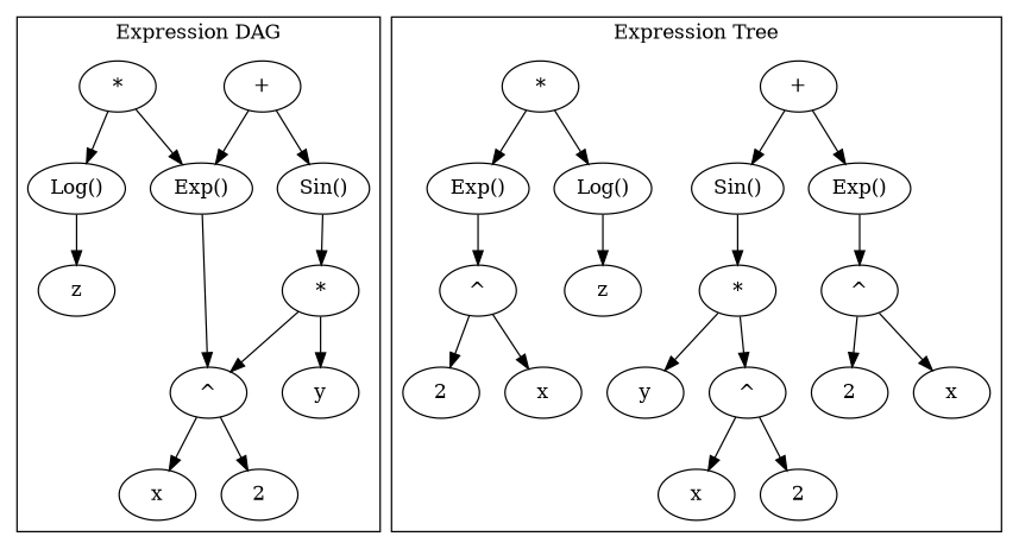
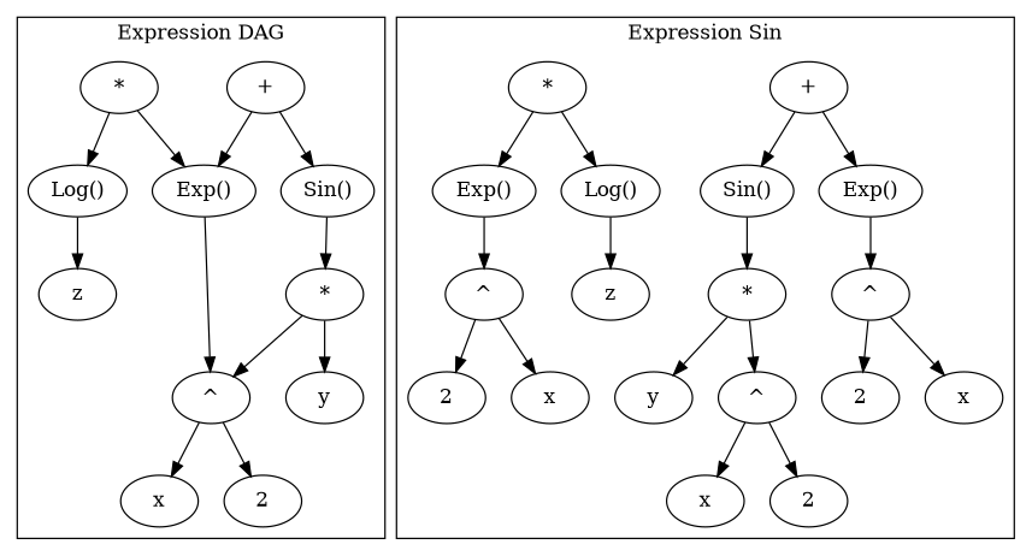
  digraph {
    edge [constraint=true minlen=1.5]
    n1 [label=x]
    n2 [label=y]
    n3 [label=2]
    n4 [label="^"]
    n5 [label="*"]
    n6 [label="Sin()"]
    n7 [label="Exp()"]
    n8 [label="+"]
    n9 [label=z]
    n10 [label="*"]
    n11 [label="Log()"]
    n12 [label=x]
    n13 [label=y]
    n14 [label=2]
    n15 [label="^"]
    n16 [label="*"]
    n17 [label="Sin()"]
    n18 [label=2]
    n19 [label=x]
    n20 [label="^"]
    n21 [label="Exp()"]
    n22 [label="+"]
    n23 [label=2]
    n24 [label=x]
    n25 [label="^"]
    n26 [label="Exp()"]
    n27 [label=z]
    n28 [label="*"]
    n29 [label="Log()"]
    subgraph cluster_1 {
      label="Expression DAG"
      n1
      n2
      n3
      n4
      n5
      n6
      n7
      n8
      n9
      n10
      n11
    }
    subgraph cluster_2 {
-     label="Expression Tree"
+     label="Expression Sin"
      n12
      n13
      n14
      n15
      n16
      n17
      n18
      n19
      n20
      n21
      n22
      n23
      n24
      n25
      n26
      n27
      n28
      n29
    }
    n4 -> n1
    n4 -> n3
    n5 -> n2
    n5 -> n4
    n6 -> n5
    n7 -> n4 [minlen=2]
    n8 -> n6
    n8 -> n7
    n10 -> n7
    n10 -> n11
    n11 -> n9
    n15 -> n12
    n15 -> n14
    n16 -> n13
    n16 -> n15
    n17 -> n16
    n20 -> n18
    n20 -> n19
    n21 -> n20
    n22 -> n17
    n22 -> n21
    n25 -> n23
    n25 -> n24
    n26 -> n25
    n28 -> n26
    n28 -> n29
    n29 -> n27
  }
